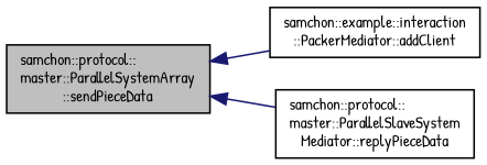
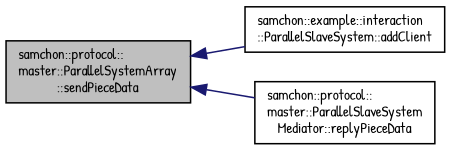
  digraph {
    rankdir=LR
    fontname="Patrick Hand"
    node [color=black fillcolor=white fontname="Patrick Hand" fontsize=10 shape=record style=filled]
    edge [color=midnightblue dir=back fontname="Patrick Hand" fontsize=10 labelfontname=Helvetica labelfontsize=10 style=solid]
    n1 [fillcolor=grey75 fontcolor=black height=0.2 label="samchon::protocol::\lmaster::ParallelSystemArray\l::sendPieceData" width=0.4]
-   n2 [height=0.2 label="samchon::example::interaction\l::PackerMediator::addClient" width=0.4]
+   n2 [height=0.2 label="samchon::example::interaction\l::ParallelSlaveSystem::addClient" width=0.4]
    n3 [height=0.2 label="samchon::protocol::\lmaster::ParallelSlaveSystem\lMediator::replyPieceData" width=0.4]
    n1 -> n2
    n1 -> n3
  }
